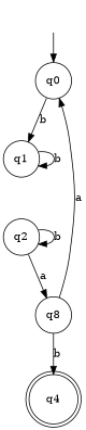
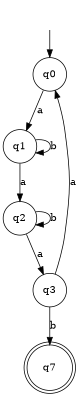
  digraph {
    rankdir=TB
    node [shape=circle]
    "" [shape=plaintext]
    n2 [label=q0]
    n3 [label=q1]
-   n4 [label=q4 shape=doublecircle]
+   n4 [label=q7 shape=doublecircle]
    n5 [label=q2]
-   n6 [label=q8]
+   n6 [label=q3]
    "" -> n2
-   n2 -> n3 [label=b]
+   n2 -> n3 [label=a]
    n3 -> n3 [label=b]
+   n3 -> n5 [label=a]
    n5 -> n5 [label=b]
    n5 -> n6 [label=a]
    n6 -> n2 [label=a]
    n6 -> n4 [label=b]
  }
